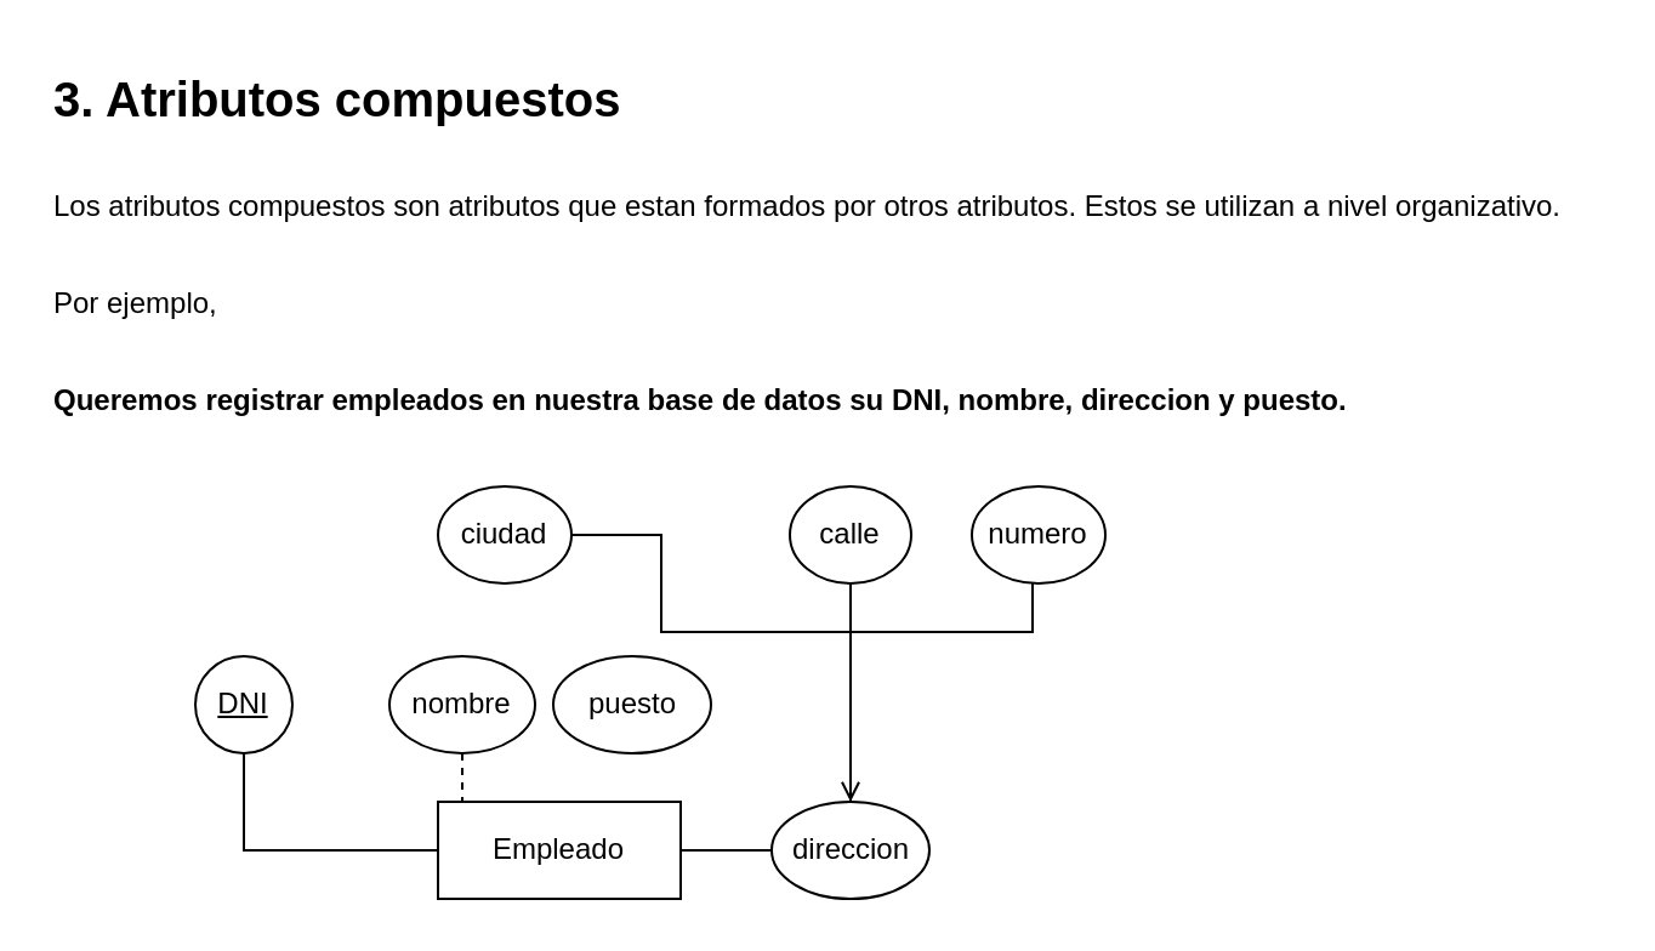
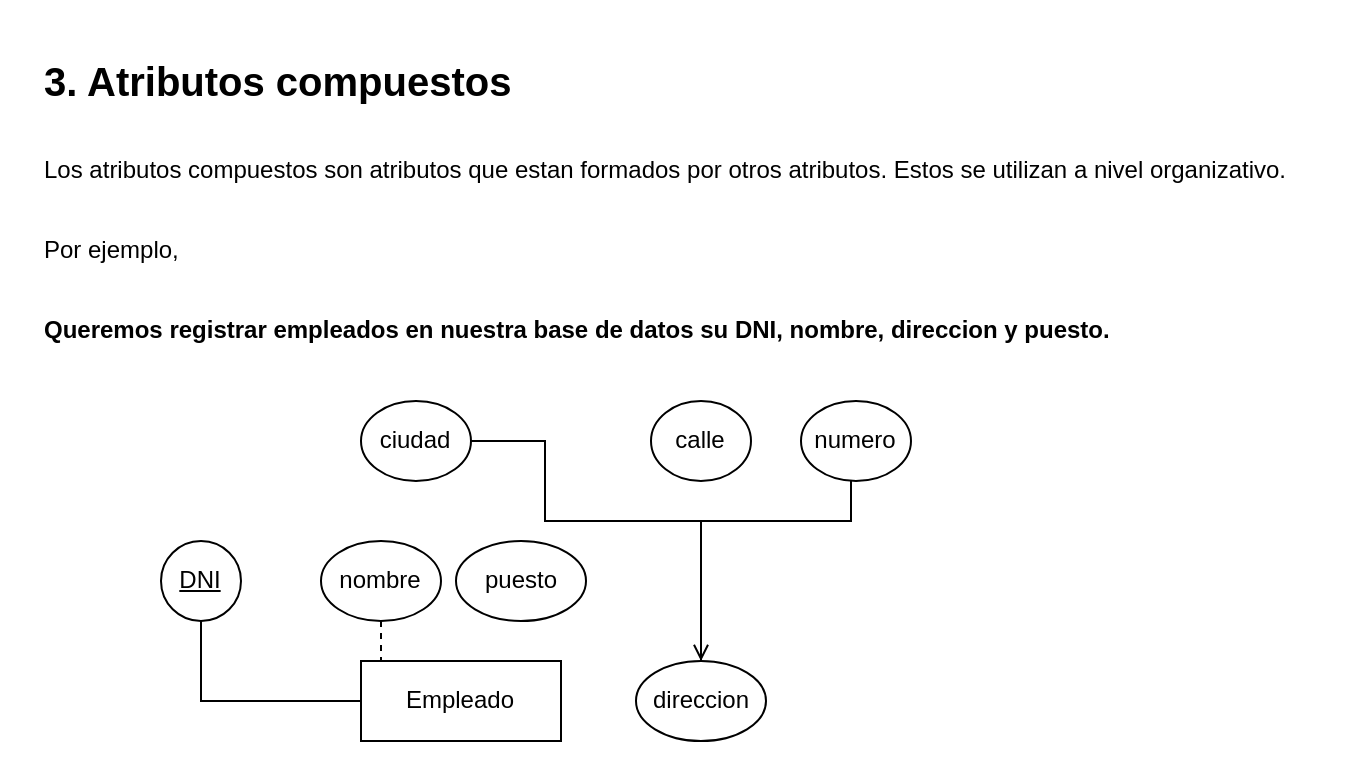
  <mxCell id="0" />
  <mxCell id="1" parent="0" />
  <mxCell id="2" value="3&lt;span style=&quot;background-color: initial;&quot;&gt;. Atributos compuestos&lt;/span&gt;" style="text;html=1;align=left;verticalAlign=middle;resizable=0;points=[];autosize=1;strokeColor=none;fillColor=none;strokeWidth=0;fontSize=20;fontStyle=1" parent="1" vertex="1"><mxGeometry x="20" y="20" width="240" height="40" as="geometry" /></mxCell>
  <mxCell id="3" value="Los atributos compuestos son atributos que estan formados por otros atributos. Estos se utilizan a nivel organizativo." style="text;html=1;align=left;verticalAlign=middle;resizable=0;points=[];autosize=1;strokeColor=none;fillColor=none;" parent="1" vertex="1"><mxGeometry x="20" y="70" width="640" height="30" as="geometry" /></mxCell>
  <mxCell id="4" value="Queremos registrar empleados en nuestra base de datos su DNI, nombre, direccion y puesto." style="text;html=1;align=left;verticalAlign=middle;resizable=0;points=[];autosize=1;strokeColor=none;fillColor=none;fontStyle=1" parent="1" vertex="1"><mxGeometry x="20" y="150" width="520" height="30" as="geometry" /></mxCell>
  <mxCell id="5" value="Por ejemplo," style="text;html=1;align=left;verticalAlign=middle;resizable=0;points=[];autosize=1;strokeColor=none;fillColor=none;" parent="1" vertex="1"><mxGeometry x="20" y="110" width="90" height="30" as="geometry" /></mxCell>
  <mxCell id="6" value="Empleado" style="whiteSpace=wrap;html=1;align=center;" parent="1" vertex="1"><mxGeometry x="180" y="330" width="100" height="40" as="geometry" /></mxCell>
  <mxCell id="7" style="edgeStyle=orthogonalEdgeStyle;rounded=0;orthogonalLoop=1;jettySize=auto;html=1;endArrow=none;endFill=0;dashed=1;" parent="1" source="8" target="6" edge="1"><mxGeometry relative="1" as="geometry" /></mxCell>
  <mxCell id="8" value="nombre" style="ellipse;whiteSpace=wrap;html=1;align=center;" parent="1" vertex="1"><mxGeometry x="160" y="270" width="60" height="40" as="geometry" /></mxCell>
  <mxCell id="9" style="edgeStyle=orthogonalEdgeStyle;rounded=0;orthogonalLoop=1;jettySize=auto;html=1;entryX=0;entryY=0.5;entryDx=0;entryDy=0;endArrow=none;endFill=0;" parent="1" source="10" target="6" edge="1"><mxGeometry relative="1" as="geometry"><Array as="points"><mxPoint x="100" y="350" /></Array></mxGeometry></mxCell>
  <mxCell id="10" value="DNI" style="ellipse;whiteSpace=wrap;html=1;align=center;fontStyle=4;" parent="1" vertex="1"><mxGeometry x="80" y="270" width="40" height="40" as="geometry" /></mxCell>
  <mxCell id="11" value="puesto" style="ellipse;whiteSpace=wrap;html=1;align=center;" parent="1" vertex="1"><mxGeometry x="227.5" y="270" width="65" height="40" as="geometry" /></mxCell>
- <mxCell id="12" style="edgeStyle=orthogonalEdgeStyle;rounded=0;orthogonalLoop=1;jettySize=auto;html=1;entryX=0.5;entryY=0;entryDx=0;entryDy=0;endArrow=none;endFill=0;" parent="1" source="13" target="19" edge="1"><mxGeometry relative="1" as="geometry"><Array as="points"><mxPoint x="350" y="230" /><mxPoint x="350" y="230" /></Array></mxGeometry></mxCell>
  <mxCell id="13" value="calle" style="ellipse;whiteSpace=wrap;html=1;align=center;" parent="1" vertex="1"><mxGeometry x="325" y="200" width="50" height="40" as="geometry" /></mxCell>
  <mxCell id="14" style="edgeStyle=orthogonalEdgeStyle;rounded=0;orthogonalLoop=1;jettySize=auto;html=1;entryX=0.5;entryY=0;entryDx=0;entryDy=0;endArrow=none;endFill=0;" parent="1" source="15" target="19" edge="1"><mxGeometry relative="1" as="geometry"><Array as="points"><mxPoint x="272" y="260" /><mxPoint x="350" y="260" /></Array></mxGeometry></mxCell>
  <mxCell id="15" value="ciudad" style="ellipse;whiteSpace=wrap;html=1;align=center;" parent="1" vertex="1"><mxGeometry x="180" y="200" width="55" height="40" as="geometry" /></mxCell>
  <mxCell id="16" style="edgeStyle=orthogonalEdgeStyle;rounded=0;orthogonalLoop=1;jettySize=auto;html=1;entryX=0.5;entryY=0;entryDx=0;entryDy=0;endArrow=open;endFill=0;" parent="1" source="17" target="19" edge="1"><mxGeometry relative="1" as="geometry"><Array as="points"><mxPoint x="425" y="260" /><mxPoint x="350" y="260" /></Array></mxGeometry></mxCell>
  <mxCell id="17" value="numero" style="ellipse;whiteSpace=wrap;html=1;align=center;" parent="1" vertex="1"><mxGeometry x="400" y="200" width="55" height="40" as="geometry" /></mxCell>
- <mxCell id="18" style="edgeStyle=orthogonalEdgeStyle;rounded=0;orthogonalLoop=1;jettySize=auto;html=1;endArrow=none;endFill=0;" parent="1" source="19" target="6" edge="1"><mxGeometry relative="1" as="geometry" /></mxCell>
  <mxCell id="19" value="direccion" style="ellipse;whiteSpace=wrap;html=1;align=center;" parent="1" vertex="1"><mxGeometry x="317.5" y="330" width="65" height="40" as="geometry" /></mxCell>
